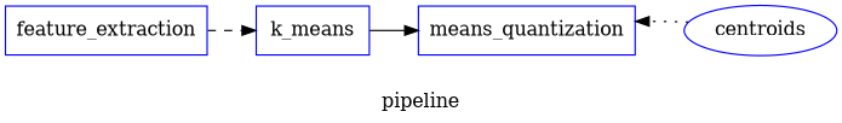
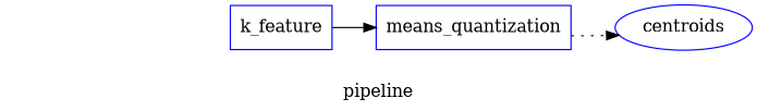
  digraph {
    fontname="DejaVu Serif"
    label=pipeline
    rankdir=LR
    node [color=blue fontname="DejaVu Serif" shape=box]
    edge [fontname="DejaVu Serif"]
-   feature_extraction [height=0.5 width=2]
-   k_means [height=0.5 width=1.0556]
+   k_means [height=0.5 width=1.0556 label=k_feature]
    n3 [height=0.5 label=means_quantization width=2.1389]
    centroids [height=0.51389 shape=ellipse width=1.5556]
    subgraph sub_1 {
      label=bag_of_features
    }
-   feature_extraction -> k_means [style=dashed]
    k_means -> n3 [style=solid]
-   centroids -> n3 [style=dotted]
+   n3 -> centroids [style=dotted]
  }
